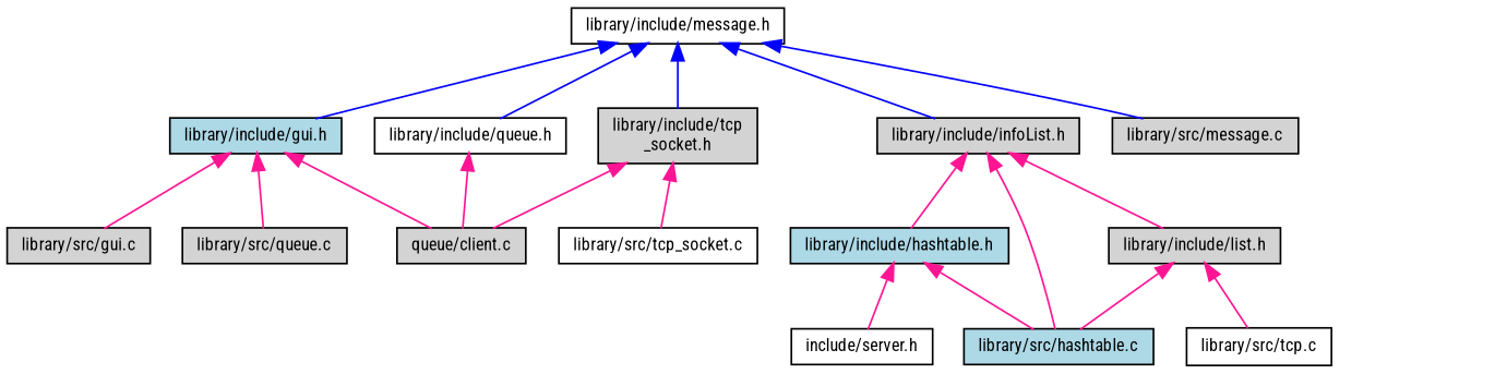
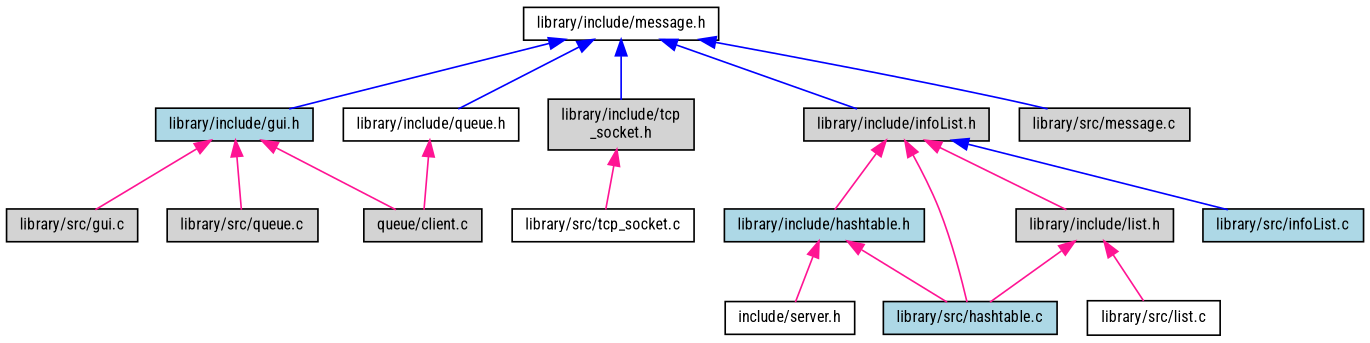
  digraph {
    fontname="Roboto Condensed"
    node [color=black fillcolor=lightgrey fontname="Roboto Condensed" fontsize=10 shape=record style=filled]
    edge [color=deeppink dir=back fontname="Roboto Condensed" fontsize=10 labelfontname=Helvetica labelfontsize=10 style=solid]
    n1 [fillcolor=white fontcolor=black height=0.2 label="library/include/message.h" width=0.4]
    n2 [fillcolor=lightblue height=0.2 label="library/include/gui.h" width=0.4]
    n3 [height=0.2 label="library/include/infoList.h" width=0.4]
    n4 [fillcolor=white height=0.2 label="library/include/queue.h" width=0.4]
    n5 [height=0.2 label="library/include/tcp\l_socket.h" width=0.4]
    n6 [height=0.2 label="library/src/message.c" width=0.4]
    n7 [height=0.2 label="library/src/gui.c" width=0.4]
    n8 [height=0.2 label="library/src/queue.c" width=0.4]
    n9 [height=0.2 label="queue/client.c" width=0.4]
    n10 [fillcolor=lightblue height=0.2 label="library/include/hashtable.h" width=0.4]
    n11 [fillcolor=lightblue height=0.2 label="library/src/hashtable.c" width=0.4]
    n12 [height=0.2 label="library/include/list.h" width=0.4]
+   n13 [fillcolor=lightblue height=0.2 label="library/src/infoList.c" width=0.4]
    n14 [fillcolor=white height=0.2 label="library/src/tcp_socket.c" width=0.4]
    n15 [fillcolor=white height=0.2 label="include/server.h" width=0.4]
-   n16 [fillcolor=white height=0.2 label="library/src/tcp.c" width=0.4]
+   n16 [fillcolor=white height=0.2 label="library/src/list.c" width=0.4]
    n1 -> n2 [color=blue]
    n1 -> n3 [color=blue]
    n1 -> n4 [color=blue]
    n1 -> n5 [color=blue]
    n1 -> n6 [color=blue]
    n2 -> n7
    n2 -> n8
    n2 -> n9
    n3 -> n10
    n3 -> n11
    n3 -> n12
+   n3 -> n13 [color=blue]
    n4 -> n9
-   n5 -> n9
    n5 -> n14
    n10 -> n11
    n10 -> n15
    n12 -> n11
    n12 -> n16
  }
